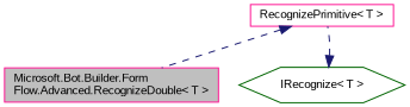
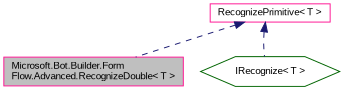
  digraph {
    fontname="Liberation Sans"
    node [color=deeppink fillcolor=white fontname="Liberation Sans" fontsize=10 shape=box style=filled]
    edge [color=midnightblue dir=back fontname="Liberation Sans" fontsize=10 labelfontname=Helvetica labelfontsize=10 style=dashed]
    n1 [fillcolor=grey75 fontcolor=black height=0.2 label="Microsoft.Bot.Builder.Form\lFlow.Advanced.RecognizeDouble\< T \>" width=0.4]
    n2 [height=0.2 label="RecognizePrimitive\< T \>" width=0.4]
    n3 [color=darkgreen height=0.2 label="IRecognize\< T \>" shape=hexagon width=0.4]
    n2 -> n1
-   n3 -> n2
+   n2 -> n3
  }
